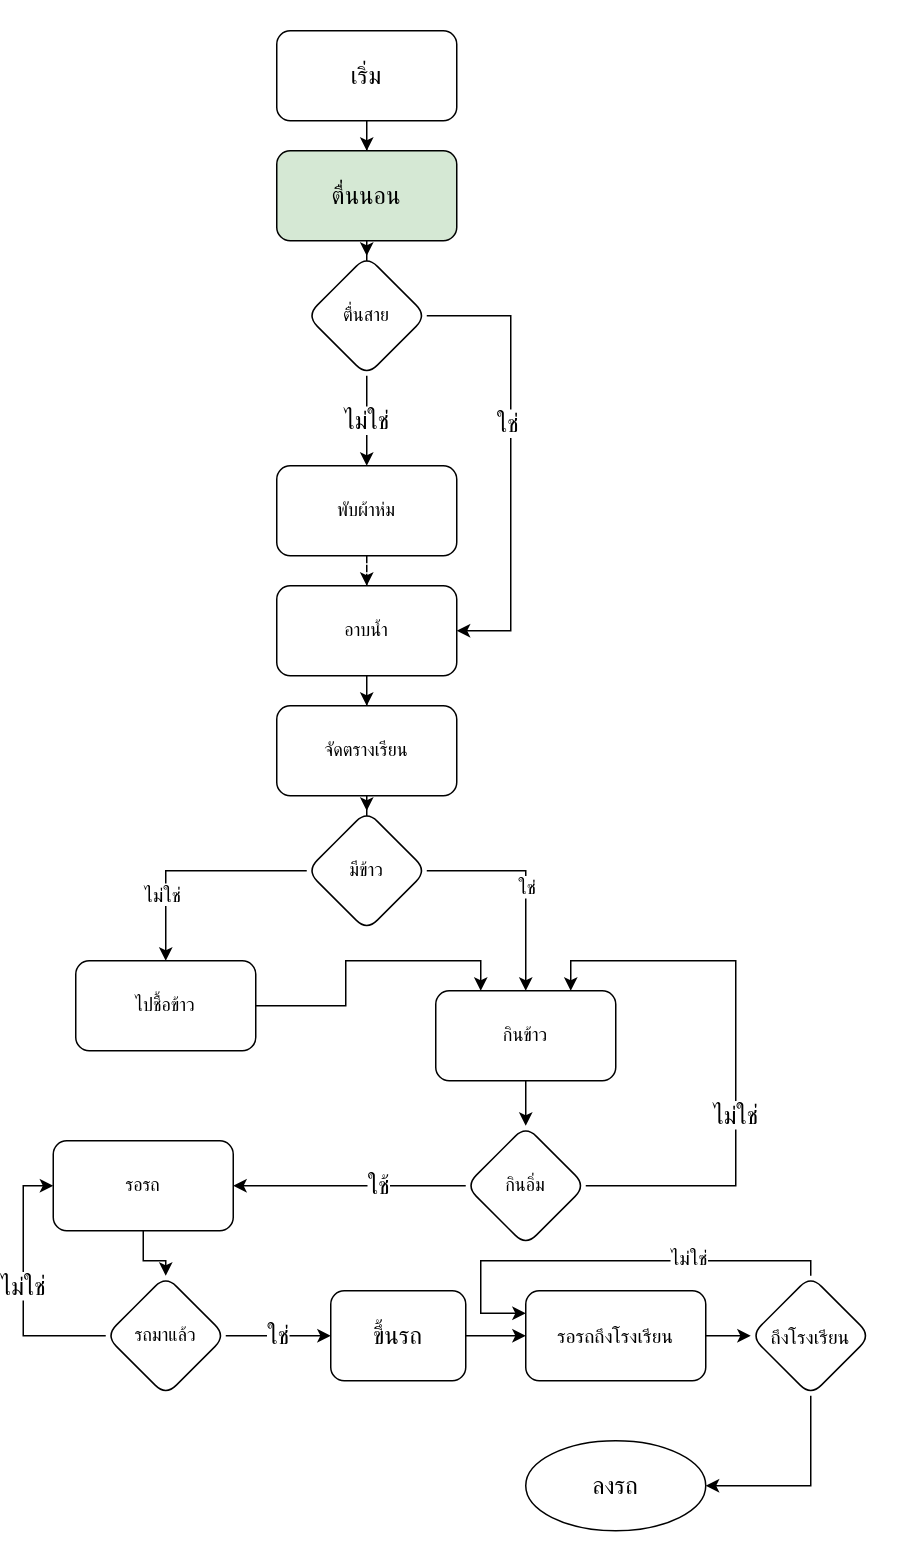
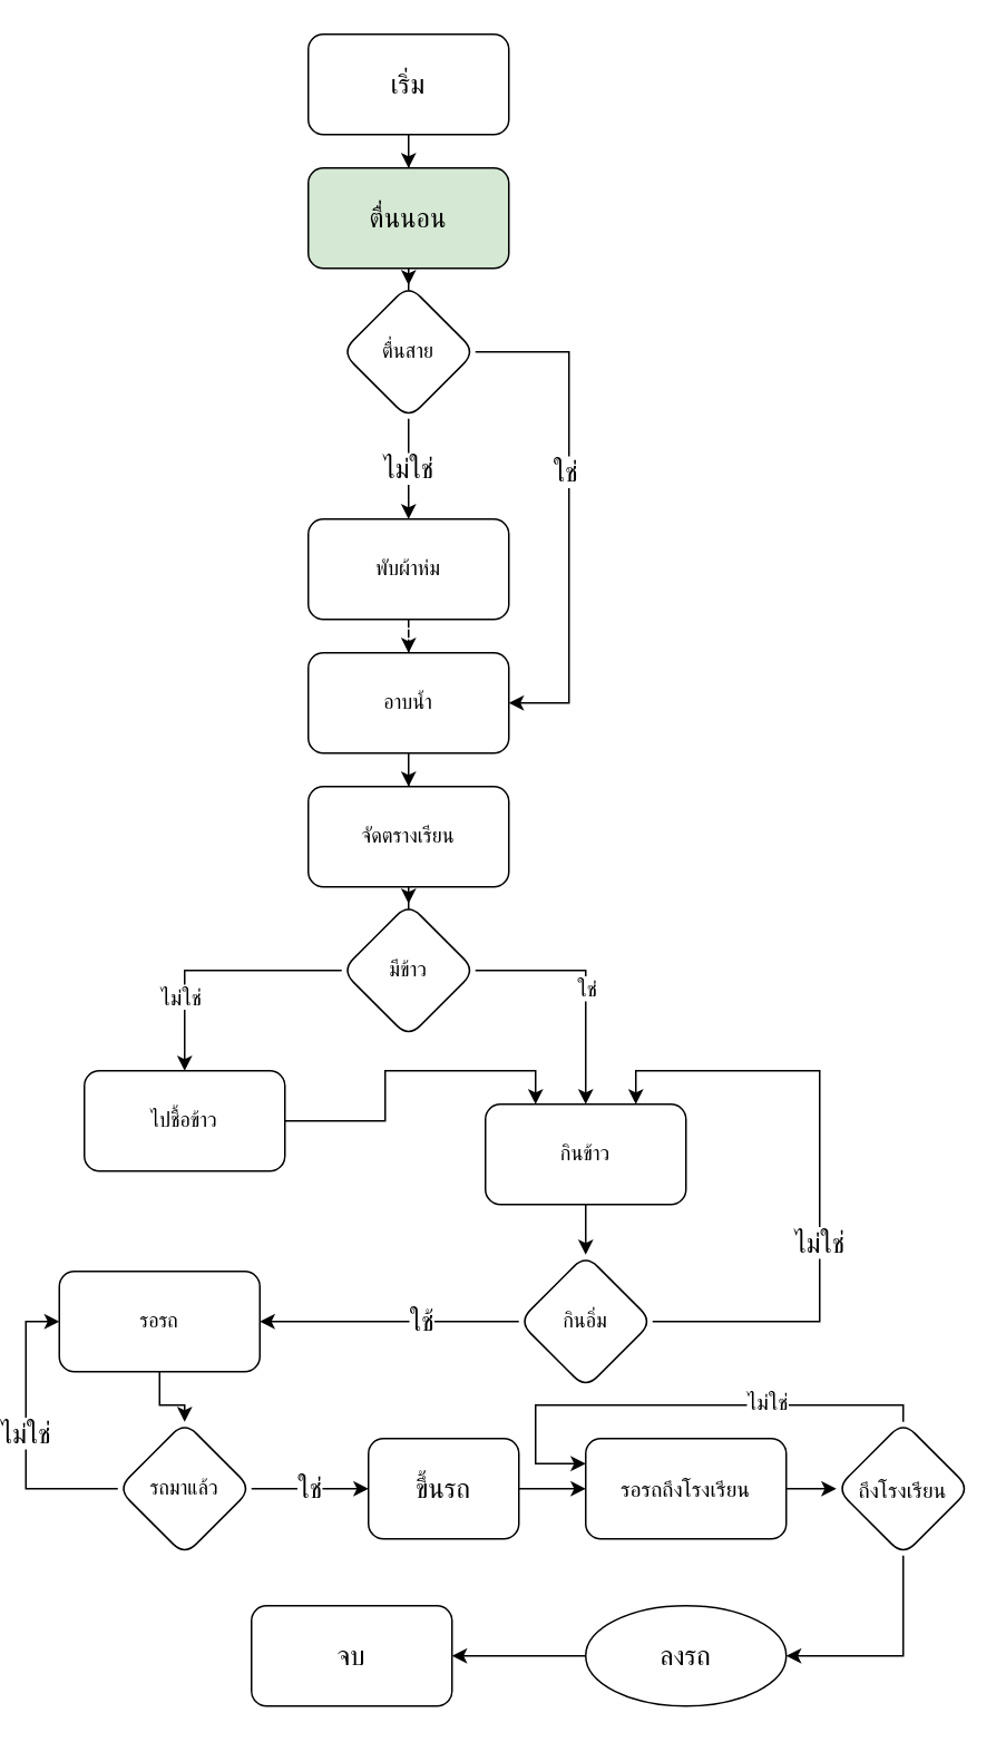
  <mxCell id="0" />
  <mxCell id="1" parent="0" />
  <mxCell id="2" value="" style="edgeStyle=orthogonalEdgeStyle;rounded=0;orthogonalLoop=1;jettySize=auto;html=1;fontSize=16;" edge="1" parent="1" source="3" target="5"><mxGeometry relative="1" as="geometry" /></mxCell>
  <mxCell id="3" value="&lt;font style=&quot;font-size: 16px;&quot;&gt;เริ่ม&lt;/font&gt;" style="rounded=1;whiteSpace=wrap;html=1;" vertex="1" parent="1"><mxGeometry x="169" y="20" width="120" height="60" as="geometry" /></mxCell>
  <mxCell id="4" value="" style="edgeStyle=orthogonalEdgeStyle;rounded=0;orthogonalLoop=1;jettySize=auto;html=1;fontSize=16;" edge="1" parent="1" source="5" target="24"><mxGeometry relative="1" as="geometry" /></mxCell>
  <mxCell id="5" value="&lt;font style=&quot;font-size: 16px;&quot;&gt;ตื่นนอน&lt;/font&gt;" style="whiteSpace=wrap;html=1;rounded=1;fillColor=#d5e8d4;" vertex="1" parent="1"><mxGeometry x="169" y="100" width="120" height="60" as="geometry" /></mxCell>
  <mxCell id="6" value="" style="edgeStyle=orthogonalEdgeStyle;rounded=0;orthogonalLoop=1;jettySize=auto;html=1;fontSize=16;dashed=1;" edge="1" parent="1" source="7" target="9"><mxGeometry relative="1" as="geometry" /></mxCell>
  <mxCell id="7" value="พับผ้าห่ม" style="whiteSpace=wrap;html=1;rounded=1;" vertex="1" parent="1"><mxGeometry x="169" y="310" width="120" height="60" as="geometry" /></mxCell>
  <mxCell id="8" value="" style="edgeStyle=orthogonalEdgeStyle;rounded=0;orthogonalLoop=1;jettySize=auto;html=1;fontSize=16;" edge="1" parent="1" source="9" target="11"><mxGeometry relative="1" as="geometry" /></mxCell>
  <mxCell id="9" value="อาบน้ำ" style="whiteSpace=wrap;html=1;rounded=1;" vertex="1" parent="1"><mxGeometry x="169" y="390" width="120" height="60" as="geometry" /></mxCell>
  <mxCell id="10" value="" style="edgeStyle=orthogonalEdgeStyle;rounded=0;orthogonalLoop=1;jettySize=auto;html=1;fontSize=16;" edge="1" parent="1" source="11" target="29"><mxGeometry relative="1" as="geometry" /></mxCell>
  <mxCell id="11" value="จัดตรางเรียน" style="whiteSpace=wrap;html=1;rounded=1;" vertex="1" parent="1"><mxGeometry x="169" y="470" width="120" height="60" as="geometry" /></mxCell>
  <mxCell id="12" value="" style="edgeStyle=orthogonalEdgeStyle;rounded=0;orthogonalLoop=1;jettySize=auto;html=1;fontSize=16;" edge="1" parent="1" source="13" target="18"><mxGeometry relative="1" as="geometry" /></mxCell>
  <mxCell id="13" value="กินข้าว" style="whiteSpace=wrap;html=1;rounded=1;" vertex="1" parent="1"><mxGeometry x="275" y="660" width="120" height="60" as="geometry" /></mxCell>
  <mxCell id="14" value="" style="edgeStyle=orthogonalEdgeStyle;rounded=0;orthogonalLoop=1;jettySize=auto;html=1;fontSize=16;" edge="1" parent="1" source="18" target="20"><mxGeometry relative="1" as="geometry" /></mxCell>
  <mxCell id="15" value="ใช้" style="edgeLabel;html=1;align=center;verticalAlign=middle;resizable=0;points=[];fontSize=16;" vertex="1" connectable="0" parent="14"><mxGeometry x="-0.244" y="-1" relative="1" as="geometry"><mxPoint as="offset" /></mxGeometry></mxCell>
  <mxCell id="16" style="edgeStyle=orthogonalEdgeStyle;rounded=0;orthogonalLoop=1;jettySize=auto;html=1;entryX=0.75;entryY=0;entryDx=0;entryDy=0;fontSize=16;exitX=1;exitY=0.5;exitDx=0;exitDy=0;" edge="1" parent="1" source="18" target="13"><mxGeometry relative="1" as="geometry"><Array as="points"><mxPoint x="475" y="790" /><mxPoint x="475" y="640" /><mxPoint x="365" y="640" /></Array></mxGeometry></mxCell>
  <mxCell id="17" value="ไม่ใช่" style="edgeLabel;html=1;align=center;verticalAlign=middle;resizable=0;points=[];fontSize=16;" vertex="1" connectable="0" parent="16"><mxGeometry x="-0.219" y="1" relative="1" as="geometry"><mxPoint as="offset" /></mxGeometry></mxCell>
  <mxCell id="18" value="กินอิ่ม" style="rhombus;whiteSpace=wrap;html=1;rounded=1;" vertex="1" parent="1"><mxGeometry x="295" y="750" width="80" height="80" as="geometry" /></mxCell>
  <mxCell id="19" value="" style="edgeStyle=orthogonalEdgeStyle;rounded=0;orthogonalLoop=1;jettySize=auto;html=1;fontSize=16;" edge="1" parent="1" source="20" target="34"><mxGeometry relative="1" as="geometry" /></mxCell>
  <mxCell id="20" value="รอรถ" style="whiteSpace=wrap;html=1;rounded=1;" vertex="1" parent="1"><mxGeometry x="20" y="760" width="120" height="60" as="geometry" /></mxCell>
  <mxCell id="21" value="ไม่ใช่" style="edgeStyle=orthogonalEdgeStyle;rounded=0;orthogonalLoop=1;jettySize=auto;html=1;fontSize=16;" edge="1" parent="1" source="24" target="7"><mxGeometry relative="1" as="geometry" /></mxCell>
  <mxCell id="22" style="edgeStyle=orthogonalEdgeStyle;rounded=0;orthogonalLoop=1;jettySize=auto;html=1;entryX=1;entryY=0.5;entryDx=0;entryDy=0;fontSize=16;exitX=1;exitY=0.5;exitDx=0;exitDy=0;" edge="1" parent="1" source="24" target="9"><mxGeometry relative="1" as="geometry"><Array as="points"><mxPoint x="325" y="210" /><mxPoint x="325" y="420" /></Array></mxGeometry></mxCell>
  <mxCell id="23" value="ใช่" style="edgeLabel;html=1;align=center;verticalAlign=middle;resizable=0;points=[];fontSize=16;" vertex="1" connectable="0" parent="22"><mxGeometry x="-0.155" y="-3" relative="1" as="geometry"><mxPoint y="-1" as="offset" /></mxGeometry></mxCell>
  <mxCell id="24" value="ตื่นสาย" style="rhombus;whiteSpace=wrap;html=1;rounded=1;" vertex="1" parent="1"><mxGeometry x="189" y="170" width="80" height="80" as="geometry" /></mxCell>
  <mxCell id="25" style="edgeStyle=orthogonalEdgeStyle;rounded=0;orthogonalLoop=1;jettySize=auto;html=1;entryX=0.5;entryY=0;entryDx=0;entryDy=0;fontSize=16;" edge="1" parent="1" source="29" target="13"><mxGeometry relative="1" as="geometry" /></mxCell>
  <mxCell id="26" value="ใช่" style="edgeLabel;html=1;align=center;verticalAlign=middle;resizable=0;points=[];fontSize=13;" vertex="1" connectable="0" parent="25"><mxGeometry x="-0.055" y="2" relative="1" as="geometry"><mxPoint x="-2" y="7" as="offset" /></mxGeometry></mxCell>
  <mxCell id="27" value="" style="edgeStyle=orthogonalEdgeStyle;rounded=0;orthogonalLoop=1;jettySize=auto;html=1;fontSize=16;entryX=0.5;entryY=0;entryDx=0;entryDy=0;" edge="1" parent="1" source="29" target="31"><mxGeometry relative="1" as="geometry" /></mxCell>
  <mxCell id="28" value="ไม่ใช่" style="edgeLabel;html=1;align=center;verticalAlign=middle;resizable=0;points=[];fontSize=13;" vertex="1" connectable="0" parent="27"><mxGeometry x="0.397" y="-3" relative="1" as="geometry"><mxPoint y="1" as="offset" /></mxGeometry></mxCell>
  <mxCell id="29" value="มีข้าว" style="rhombus;whiteSpace=wrap;html=1;rounded=1;" vertex="1" parent="1"><mxGeometry x="189" y="540" width="80" height="80" as="geometry" /></mxCell>
  <mxCell id="30" style="edgeStyle=orthogonalEdgeStyle;rounded=0;orthogonalLoop=1;jettySize=auto;html=1;fontSize=16;exitX=1;exitY=0.5;exitDx=0;exitDy=0;entryX=0.25;entryY=0;entryDx=0;entryDy=0;" edge="1" parent="1" source="31" target="13"><mxGeometry relative="1" as="geometry"><mxPoint x="265" y="690" as="targetPoint" /><Array as="points"><mxPoint x="215" y="670" /><mxPoint x="215" y="640" /><mxPoint x="305" y="640" /></Array></mxGeometry></mxCell>
  <mxCell id="31" value="ไปชื้อข้าว" style="whiteSpace=wrap;html=1;rounded=1;" vertex="1" parent="1"><mxGeometry x="35" y="640" width="120" height="60" as="geometry" /></mxCell>
  <mxCell id="32" value="ไม่ใช่" style="edgeStyle=orthogonalEdgeStyle;rounded=0;orthogonalLoop=1;jettySize=auto;html=1;entryX=0;entryY=0.5;entryDx=0;entryDy=0;fontSize=16;exitX=0;exitY=0.5;exitDx=0;exitDy=0;" edge="1" parent="1" source="34" target="20"><mxGeometry relative="1" as="geometry" /></mxCell>
  <mxCell id="33" value="ใช่" style="edgeStyle=orthogonalEdgeStyle;rounded=0;orthogonalLoop=1;jettySize=auto;html=1;fontSize=16;" edge="1" parent="1" source="34" target="36"><mxGeometry relative="1" as="geometry" /></mxCell>
  <mxCell id="34" value="รถมาแล้ว" style="rhombus;whiteSpace=wrap;html=1;rounded=1;" vertex="1" parent="1"><mxGeometry x="55" y="850" width="80" height="80" as="geometry" /></mxCell>
  <mxCell id="35" style="edgeStyle=orthogonalEdgeStyle;rounded=0;orthogonalLoop=1;jettySize=auto;html=1;entryX=0;entryY=0.5;entryDx=0;entryDy=0;fontSize=13;" edge="1" parent="1" source="36" target="44"><mxGeometry relative="1" as="geometry" /></mxCell>
  <mxCell id="36" value="ขึ้นรถ" style="whiteSpace=wrap;html=1;rounded=1;fontSize=16;" vertex="1" parent="1"><mxGeometry x="205" y="860" width="90" height="60" as="geometry" /></mxCell>
  <mxCell id="37" style="edgeStyle=orthogonalEdgeStyle;rounded=0;orthogonalLoop=1;jettySize=auto;html=1;entryX=0;entryY=0.25;entryDx=0;entryDy=0;fontSize=13;exitX=0.5;exitY=0;exitDx=0;exitDy=0;" edge="1" parent="1" source="40" target="44"><mxGeometry relative="1" as="geometry"><Array as="points"><mxPoint x="525" y="840" /><mxPoint x="305" y="840" /><mxPoint x="305" y="875" /></Array></mxGeometry></mxCell>
  <mxCell id="38" value="ไม่ใช่" style="edgeLabel;html=1;align=center;verticalAlign=middle;resizable=0;points=[];fontSize=13;" vertex="1" connectable="0" parent="37"><mxGeometry x="-0.377" y="-3" relative="1" as="geometry"><mxPoint as="offset" /></mxGeometry></mxCell>
  <mxCell id="39" style="edgeStyle=orthogonalEdgeStyle;rounded=0;orthogonalLoop=1;jettySize=auto;html=1;entryX=1;entryY=0.5;entryDx=0;entryDy=0;fontSize=13;exitX=0.5;exitY=1;exitDx=0;exitDy=0;" edge="1" parent="1" source="40" target="42"><mxGeometry relative="1" as="geometry" /></mxCell>
  <mxCell id="40" value="&lt;font style=&quot;font-size: 13px;&quot;&gt;ถึงโรงเรียน&lt;/font&gt;" style="rhombus;whiteSpace=wrap;html=1;fontSize=16;rounded=1;" vertex="1" parent="1"><mxGeometry x="485" y="850" width="80" height="80" as="geometry" /></mxCell>
+ <mxCell id="41" value="" style="edgeStyle=orthogonalEdgeStyle;rounded=0;orthogonalLoop=1;jettySize=auto;html=1;fontSize=13;" edge="1" parent="1" source="42" target="45"><mxGeometry relative="1" as="geometry" /></mxCell>
  <mxCell id="42" value="ลงรถ" style="ellipse;whiteSpace=wrap;html=1;fontSize=16;" vertex="1" parent="1"><mxGeometry x="335" y="960" width="120" height="60" as="geometry" /></mxCell>
  <mxCell id="43" style="edgeStyle=orthogonalEdgeStyle;rounded=0;orthogonalLoop=1;jettySize=auto;html=1;fontSize=13;" edge="1" parent="1" source="44"><mxGeometry relative="1" as="geometry"><mxPoint x="485" y="890" as="targetPoint" /></mxGeometry></mxCell>
  <mxCell id="44" value="รอรถถึงโรงเรียน" style="rounded=1;whiteSpace=wrap;html=1;fontSize=13;" vertex="1" parent="1"><mxGeometry x="335" y="860" width="120" height="60" as="geometry" /></mxCell>
+ <mxCell id="45" value="จบ" style="whiteSpace=wrap;html=1;fontSize=16;rounded=1;" vertex="1" parent="1"><mxGeometry x="135" y="960" width="120" height="60" as="geometry" /></mxCell>
